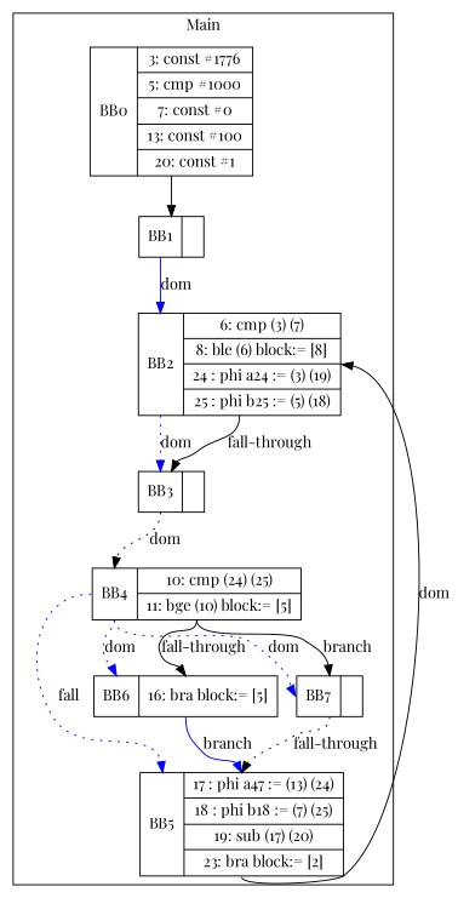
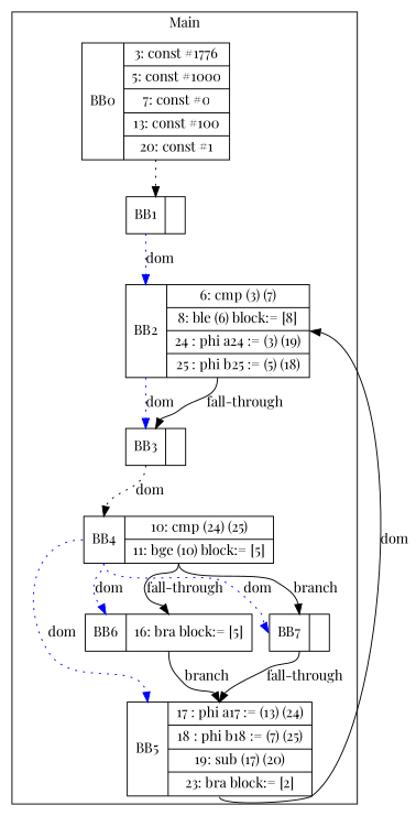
  digraph {
    fontname="Playfair Display"
    node [fontname="Playfair Display" shape=record]
    edge [fontname="Playfair Display" headport=n tailport=s]
-   n1 [label="<b>BB0|{3: const #1776|5: cmp #1000|7: const #0|13: const #100|20: const #1}"]
+   n1 [label="<b>BB0|{3: const #1776|5: const #1000|7: const #0|13: const #100|20: const #1}"]
    n2 [label="<b>BB1|}"]
    n3 [label="<b>BB2|{6: cmp (3) (7)|8: ble (6) block:= [8]|24 : phi a24 := (3) (19)|25 : phi b25 := (5) (18)}"]
    n4 [label="<b>BB3|}"]
    n5 [label="<b>BB4|{10: cmp (24) (25)|11: bge (10) block:= [5]}"]
-   n6 [label="<b>BB5|{17 : phi a47 := (13) (24)|18 : phi b18 := (7) (25)|19: sub (17) (20)|23: bra block:= [2]}"]
+   n6 [label="<b>BB5|{17 : phi a17 := (13) (24)|18 : phi b18 := (7) (25)|19: sub (17) (20)|23: bra block:= [2]}"]
    n7 [label="<b>BB6|{16: bra block:= [5]}"]
    n8 [label="<b>BB7|}"]
    subgraph cluster_1 {
      label=Main
      n1
      n2
      n3
      n4
      n5
      n6
      n7
      n8
    }
-   n1 -> n2
-   n2 -> n3 [color=blue headport=b label=dom style=solid tailport=b]
+   n1 -> n2 [style=dotted]
+   n2 -> n3 [color=blue headport=b label=dom style=dotted tailport=b]
    n3 -> n4 [color=blue headport=b label=dom style=dotted tailport=b]
    n3 -> n4 [label="fall-through"]
    n4 -> n5 [color=black headport=b label=dom style=dotted tailport=b]
-   n5 -> n6 [color=blue headport=b label=fall style=dotted tailport=b]
+   n5 -> n6 [color=blue headport=b label=dom style=dotted tailport=b]
    n5 -> n7 [color=blue headport=b label=dom style=dotted tailport=b]
    n5 -> n7 [label="fall-through"]
    n5 -> n8 [color=blue headport=b label=dom style=dotted tailport=b]
    n5 -> n8 [label=branch]
    n6 -> n3 [headport=e label=dom]
-   n7 -> n6 [label=branch color=blue]
-   n8 -> n6 [label="fall-through" style=dotted]
+   n7 -> n6 [label=branch]
+   n8 -> n6 [label="fall-through"]
  }
